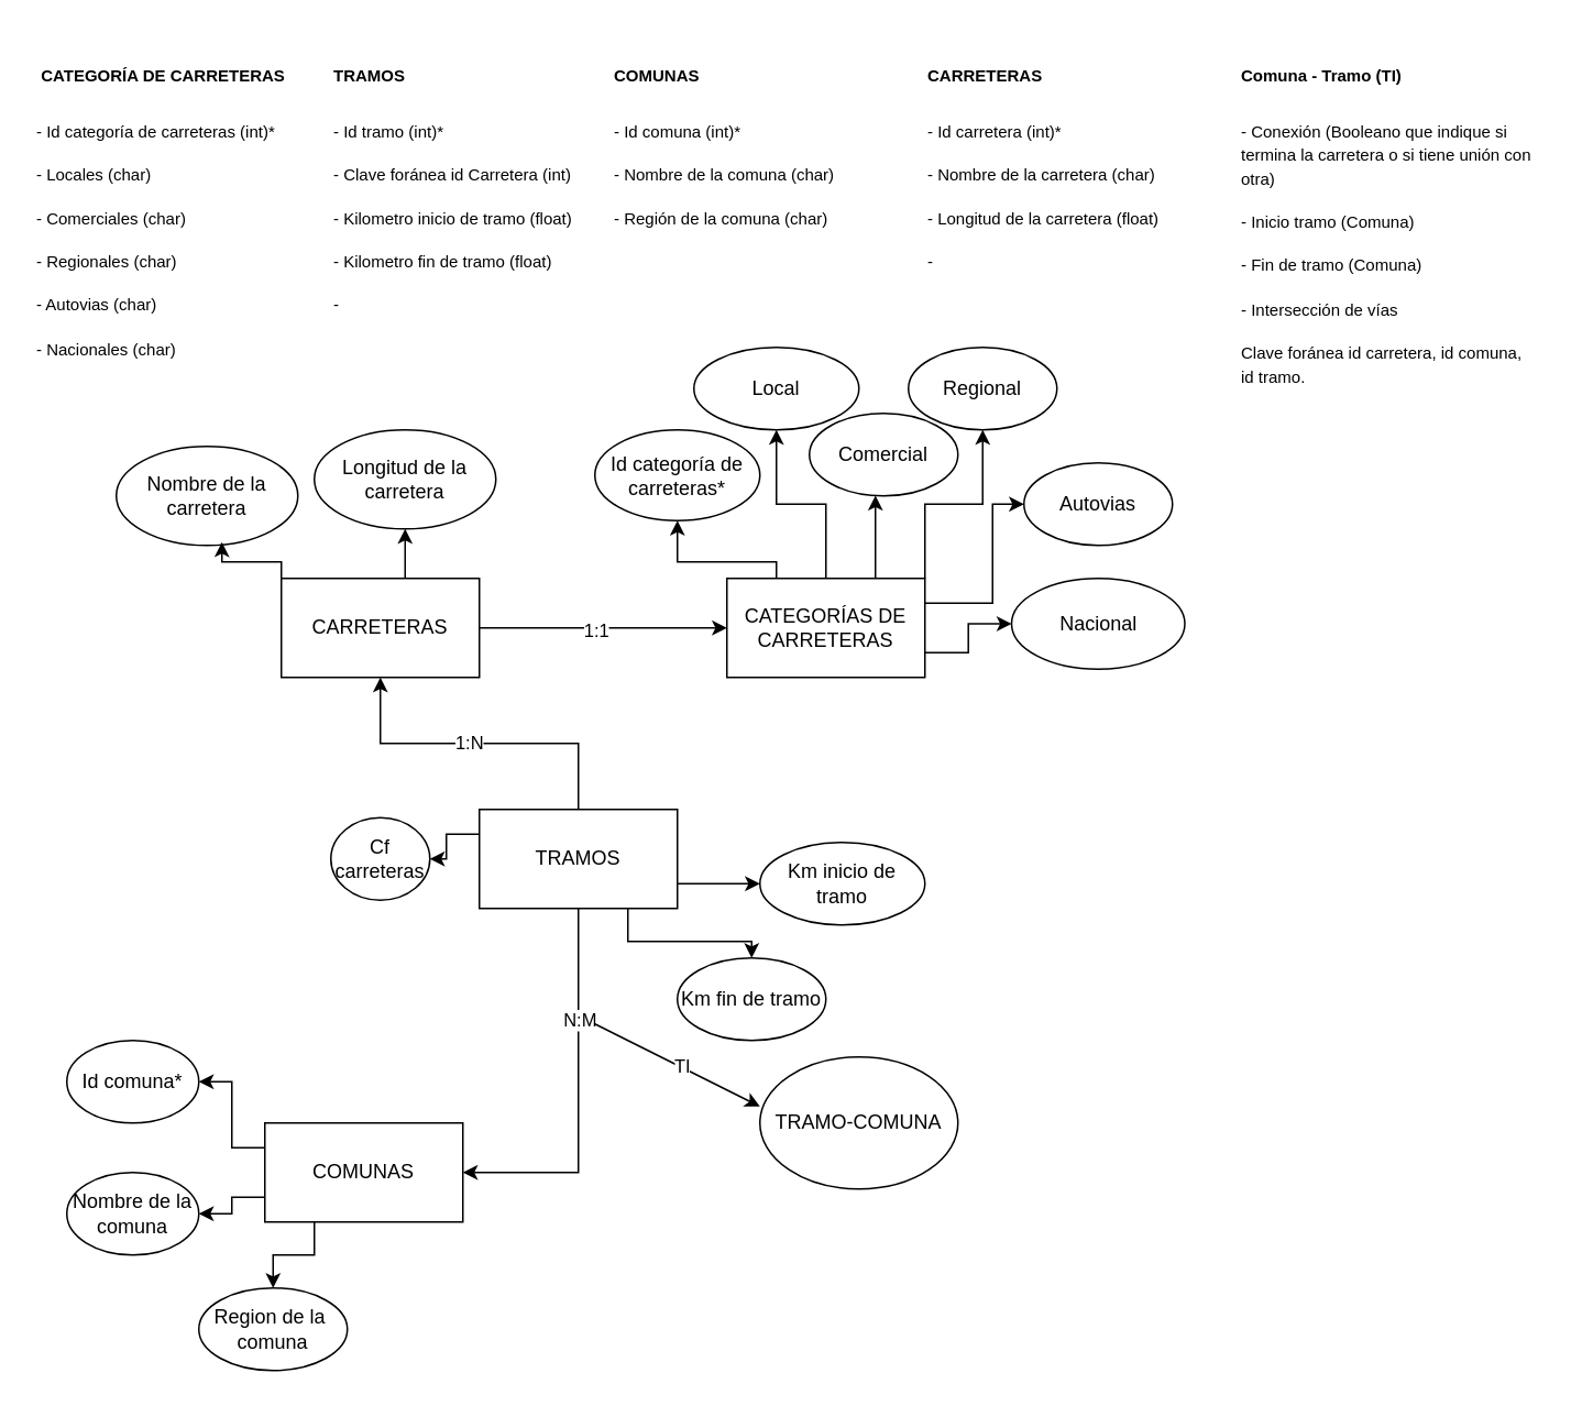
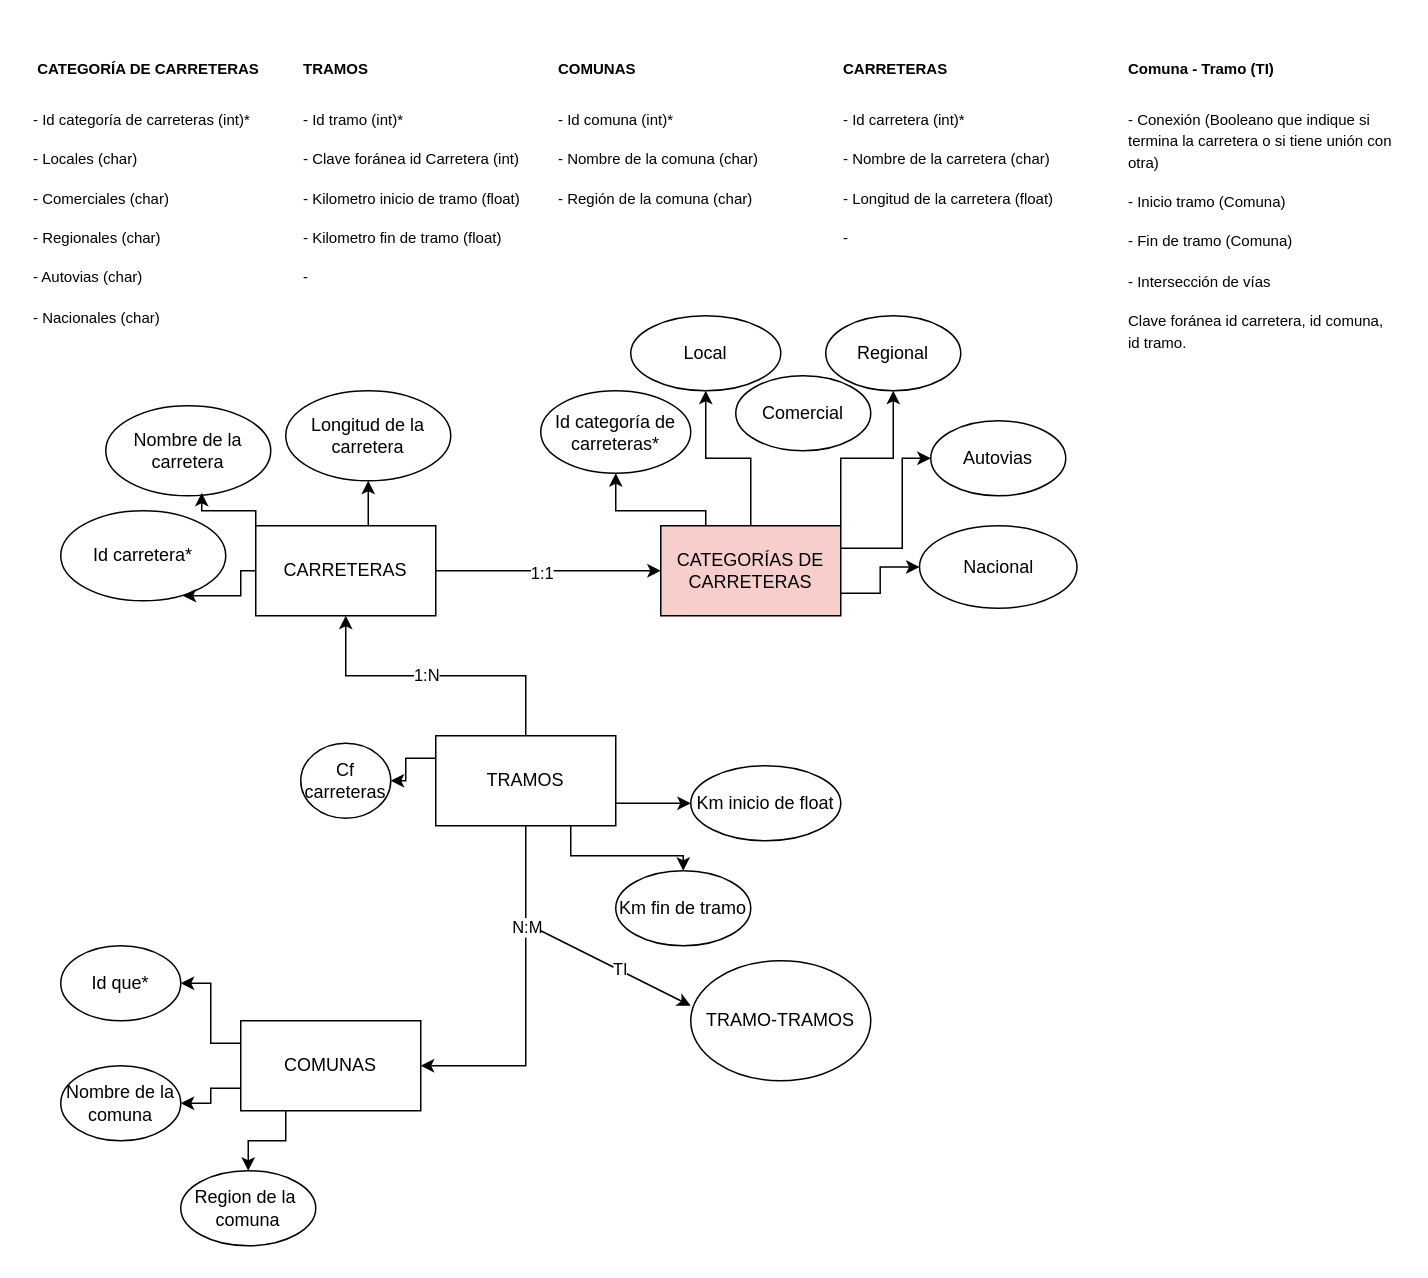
  <mxCell id="0" />
  <mxCell id="1" parent="0" />
  <mxCell id="2" value="&lt;h1 style=&quot;margin-top: 0px;&quot;&gt;&lt;span style=&quot;font-size: 10px;&quot;&gt;TRAMOS&lt;/span&gt;&lt;/h1&gt;&lt;p&gt;&lt;font style=&quot;font-size: 10px;&quot;&gt;- Id tramo (int)*&lt;/font&gt;&lt;/p&gt;&lt;p&gt;&lt;font style=&quot;font-size: 10px;&quot;&gt;- Clave foránea id Carretera (int)&amp;nbsp;&lt;/font&gt;&lt;/p&gt;&lt;p&gt;&lt;font style=&quot;font-size: 10px;&quot;&gt;- Kilometro inicio de tramo (float)&lt;/font&gt;&lt;/p&gt;&lt;p&gt;&lt;font style=&quot;font-size: 10px;&quot;&gt;- Kilometro fin de tramo (float)&lt;/font&gt;&lt;/p&gt;&lt;p&gt;&lt;font style=&quot;font-size: 10px;&quot;&gt;-&amp;nbsp;&lt;/font&gt;&lt;/p&gt;" style="text;html=1;whiteSpace=wrap;overflow=hidden;rounded=0;" vertex="1" parent="1"><mxGeometry x="200" y="20" width="180" height="200" as="geometry" /></mxCell>
  <mxCell id="3" value="&lt;h1 style=&quot;margin-top: 0px;&quot;&gt;&lt;font style=&quot;font-size: 10px;&quot;&gt;&amp;nbsp;CATEGORÍA DE CARRETERAS&lt;/font&gt;&lt;/h1&gt;&lt;p&gt;&lt;font style=&quot;font-size: 10px;&quot;&gt;- Id categoría de carreteras (int)*&lt;/font&gt;&lt;/p&gt;&lt;p&gt;&lt;font style=&quot;font-size: 10px;&quot;&gt;- Locales (char)&lt;/font&gt;&lt;/p&gt;&lt;p&gt;&lt;font style=&quot;font-size: 10px;&quot;&gt;- Comerciales&amp;nbsp;&lt;/font&gt;&lt;span style=&quot;font-size: 10px; background-color: initial;&quot;&gt;(char)&lt;/span&gt;&lt;/p&gt;&lt;p&gt;&lt;font style=&quot;font-size: 10px;&quot;&gt;- Regionales&amp;nbsp;&lt;/font&gt;&lt;span style=&quot;font-size: 10px; background-color: initial;&quot;&gt;(char)&lt;/span&gt;&lt;/p&gt;&lt;p&gt;&lt;font style=&quot;font-size: 10px;&quot;&gt;- Autovias&amp;nbsp;&lt;/font&gt;&lt;span style=&quot;font-size: 10px; background-color: initial;&quot;&gt;(char)&lt;/span&gt;&lt;/p&gt;&lt;p&gt;&lt;font style=&quot;font-size: 10px;&quot;&gt;- Nacionales&amp;nbsp;&lt;/font&gt;&lt;span style=&quot;font-size: 10px; background-color: initial;&quot;&gt;(char)&lt;/span&gt;&lt;/p&gt;&lt;p&gt;&lt;br&gt;&lt;/p&gt;" style="text;html=1;whiteSpace=wrap;overflow=hidden;rounded=0;" vertex="1" parent="1"><mxGeometry x="20" y="20" width="180" height="200" as="geometry" /></mxCell>
  <mxCell id="4" value="&lt;h1 style=&quot;margin-top: 0px;&quot;&gt;&lt;span style=&quot;font-size: 10px;&quot;&gt;COMUNAS&lt;/span&gt;&lt;/h1&gt;&lt;p&gt;&lt;font style=&quot;font-size: 10px;&quot;&gt;- Id comuna (int)*&lt;/font&gt;&lt;/p&gt;&lt;p&gt;&lt;font style=&quot;font-size: 10px;&quot;&gt;- Nombre de la comuna (char)&lt;br&gt;&lt;/font&gt;&lt;/p&gt;&lt;p&gt;&lt;font style=&quot;font-size: 10px;&quot;&gt;- Región de la comuna (char)&lt;/font&gt;&lt;/p&gt;" style="text;html=1;whiteSpace=wrap;overflow=hidden;rounded=0;" vertex="1" parent="1"><mxGeometry x="370" y="20" width="180" height="220" as="geometry" /></mxCell>
  <mxCell id="5" value="&lt;h1 style=&quot;margin-top: 0px;&quot;&gt;&lt;span style=&quot;font-size: 10px;&quot;&gt;CARRETERAS&lt;/span&gt;&lt;/h1&gt;&lt;p&gt;&lt;font style=&quot;font-size: 10px;&quot;&gt;- Id carretera (int)*&lt;/font&gt;&lt;/p&gt;&lt;p&gt;&lt;font style=&quot;font-size: 10px;&quot;&gt;- Nombre de la carretera (char)&lt;/font&gt;&lt;/p&gt;&lt;p&gt;&lt;font style=&quot;font-size: 10px;&quot;&gt;- Longitud de la carretera (float)&lt;/font&gt;&lt;/p&gt;&lt;p&gt;&lt;font style=&quot;font-size: 10px;&quot;&gt;-&amp;nbsp;&lt;/font&gt;&lt;/p&gt;" style="text;html=1;whiteSpace=wrap;overflow=hidden;rounded=0;" vertex="1" parent="1"><mxGeometry x="560" y="20" width="180" height="220" as="geometry" /></mxCell>
  <mxCell id="6" value="&lt;h1 style=&quot;margin-top: 0px;&quot;&gt;&lt;span style=&quot;font-size: 10px;&quot;&gt;Comuna - Tramo (TI)&lt;/span&gt;&lt;/h1&gt;&lt;p&gt;&lt;font style=&quot;font-size: 10px;&quot;&gt;- Conexión (Booleano que indique si termina la carretera o si tiene unión con otra)&lt;span style=&quot;white-space: pre;&quot;&gt;&#09;&lt;/span&gt;&lt;/font&gt;&lt;/p&gt;&lt;p&gt;&lt;font style=&quot;font-size: 10px;&quot;&gt;- Inicio tramo (Comuna)&amp;nbsp;&lt;/font&gt;&lt;/p&gt;&lt;p&gt;&lt;font style=&quot;font-size: 10px;&quot;&gt;- Fin de tramo&amp;nbsp;&lt;/font&gt;&lt;span style=&quot;font-size: 10px; background-color: initial;&quot;&gt;(Comuna)&lt;/span&gt;&lt;/p&gt;&lt;p&gt;&lt;font style=&quot;font-size: 10px;&quot;&gt;- Intersección de vías&amp;nbsp;&lt;/font&gt;&lt;/p&gt;&lt;p&gt;&lt;span style=&quot;font-size: 10px;&quot;&gt;Clave foránea id carretera, id comuna, id tramo.&lt;/span&gt;&lt;/p&gt;" style="text;html=1;whiteSpace=wrap;overflow=hidden;rounded=0;" vertex="1" parent="1"><mxGeometry x="750" y="20" width="180" height="220" as="geometry" /></mxCell>
  <mxCell id="7" style="edgeStyle=orthogonalEdgeStyle;rounded=0;orthogonalLoop=1;jettySize=auto;html=1;exitX=0.5;exitY=0;exitDx=0;exitDy=0;entryX=0.5;entryY=1;entryDx=0;entryDy=0;" edge="1" parent="1" source="14" target="18"><mxGeometry relative="1" as="geometry"><mxPoint x="240" y="400" as="targetPoint" /></mxGeometry></mxCell>
  <mxCell id="8" value="1:N" style="edgeLabel;html=1;align=center;verticalAlign=middle;resizable=0;points=[];" connectable="0" vertex="1" parent="7"><mxGeometry x="0.067" y="-1" relative="1" as="geometry"><mxPoint as="offset" /></mxGeometry></mxCell>
  <mxCell id="9" style="edgeStyle=orthogonalEdgeStyle;rounded=0;orthogonalLoop=1;jettySize=auto;html=1;entryX=1;entryY=0.5;entryDx=0;entryDy=0;" edge="1" parent="1" source="14" target="22"><mxGeometry relative="1" as="geometry"><mxPoint x="240" y="610" as="targetPoint" /><Array as="points"><mxPoint x="350" y="710" /></Array></mxGeometry></mxCell>
  <mxCell id="10" value="N:M" style="edgeLabel;html=1;align=center;verticalAlign=middle;resizable=0;points=[];" connectable="0" vertex="1" parent="9"><mxGeometry x="-0.418" relative="1" as="geometry"><mxPoint as="offset" /></mxGeometry></mxCell>
  <mxCell id="11" style="edgeStyle=orthogonalEdgeStyle;rounded=0;orthogonalLoop=1;jettySize=auto;html=1;exitX=1;exitY=0.75;exitDx=0;exitDy=0;entryX=0;entryY=0.5;entryDx=0;entryDy=0;" edge="1" parent="1" source="14" target="44"><mxGeometry relative="1" as="geometry"><mxPoint x="460" y="535" as="targetPoint" /></mxGeometry></mxCell>
  <mxCell id="12" style="edgeStyle=orthogonalEdgeStyle;rounded=0;orthogonalLoop=1;jettySize=auto;html=1;exitX=0.75;exitY=1;exitDx=0;exitDy=0;" edge="1" parent="1" source="14" target="45"><mxGeometry relative="1" as="geometry"><mxPoint x="450" y="600" as="targetPoint" /><Array as="points"><mxPoint x="380" y="570" /></Array></mxGeometry></mxCell>
  <mxCell id="13" style="edgeStyle=orthogonalEdgeStyle;rounded=0;orthogonalLoop=1;jettySize=auto;html=1;exitX=0;exitY=0.25;exitDx=0;exitDy=0;" edge="1" parent="1" source="14" target="46"><mxGeometry relative="1" as="geometry"><mxPoint x="200" y="490" as="targetPoint" /></mxGeometry></mxCell>
  <mxCell id="14" value="TRAMOS" style="rounded=0;whiteSpace=wrap;html=1;" vertex="1" parent="1"><mxGeometry x="290" y="490" width="120" height="60" as="geometry" /></mxCell>
  <mxCell id="15" style="edgeStyle=orthogonalEdgeStyle;rounded=0;orthogonalLoop=1;jettySize=auto;html=1;exitX=1;exitY=0.5;exitDx=0;exitDy=0;entryX=0;entryY=0.5;entryDx=0;entryDy=0;" edge="1" parent="1" source="18" target="29"><mxGeometry relative="1" as="geometry"><mxPoint x="360" y="380" as="targetPoint" /></mxGeometry></mxCell>
  <mxCell id="16" value="1:1" style="edgeLabel;html=1;align=center;verticalAlign=middle;resizable=0;points=[];" connectable="0" vertex="1" parent="15"><mxGeometry x="-0.067" y="-1" relative="1" as="geometry"><mxPoint as="offset" /></mxGeometry></mxCell>
  <mxCell id="17" style="edgeStyle=orthogonalEdgeStyle;rounded=0;orthogonalLoop=1;jettySize=auto;html=1;exitX=0.5;exitY=0;exitDx=0;exitDy=0;entryX=0.5;entryY=1;entryDx=0;entryDy=0;" edge="1" parent="1" source="18" target="37"><mxGeometry relative="1" as="geometry" /></mxCell>
  <mxCell id="18" value="CARRETERAS" style="rounded=0;whiteSpace=wrap;html=1;" vertex="1" parent="1"><mxGeometry x="170" y="350" width="120" height="60" as="geometry" /></mxCell>
  <mxCell id="19" style="edgeStyle=orthogonalEdgeStyle;rounded=0;orthogonalLoop=1;jettySize=auto;html=1;exitX=0;exitY=0.25;exitDx=0;exitDy=0;" edge="1" parent="1" source="22" target="47"><mxGeometry relative="1" as="geometry"><mxPoint x="180" y="630" as="targetPoint" /></mxGeometry></mxCell>
  <mxCell id="20" style="edgeStyle=orthogonalEdgeStyle;rounded=0;orthogonalLoop=1;jettySize=auto;html=1;exitX=0;exitY=0.75;exitDx=0;exitDy=0;" edge="1" parent="1" source="22" target="48"><mxGeometry relative="1" as="geometry"><mxPoint x="110" y="740" as="targetPoint" /></mxGeometry></mxCell>
  <mxCell id="21" style="edgeStyle=orthogonalEdgeStyle;rounded=0;orthogonalLoop=1;jettySize=auto;html=1;exitX=0.25;exitY=1;exitDx=0;exitDy=0;" edge="1" parent="1" source="22" target="49"><mxGeometry relative="1" as="geometry"><mxPoint x="170" y="790" as="targetPoint" /></mxGeometry></mxCell>
  <mxCell id="22" value="COMUNAS" style="rounded=0;whiteSpace=wrap;html=1;" vertex="1" parent="1"><mxGeometry x="160" y="680" width="120" height="60" as="geometry" /></mxCell>
  <mxCell id="23" style="edgeStyle=orthogonalEdgeStyle;rounded=0;orthogonalLoop=1;jettySize=auto;html=1;exitX=0.25;exitY=0;exitDx=0;exitDy=0;" edge="1" parent="1" source="29" target="38"><mxGeometry relative="1" as="geometry"><mxPoint x="410" y="310" as="targetPoint" /><Array as="points"><mxPoint x="470" y="340" /><mxPoint x="410" y="340" /></Array></mxGeometry></mxCell>
  <mxCell id="24" style="edgeStyle=orthogonalEdgeStyle;rounded=0;orthogonalLoop=1;jettySize=auto;html=1;exitX=0.5;exitY=0;exitDx=0;exitDy=0;" edge="1" parent="1" source="29" target="39"><mxGeometry relative="1" as="geometry"><mxPoint x="480" y="290" as="targetPoint" /></mxGeometry></mxCell>
- <mxCell id="25" style="edgeStyle=orthogonalEdgeStyle;rounded=0;orthogonalLoop=1;jettySize=auto;html=1;exitX=0.75;exitY=0;exitDx=0;exitDy=0;" edge="1" parent="1" source="29" target="40"><mxGeometry relative="1" as="geometry"><mxPoint x="520" y="300" as="targetPoint" /><Array as="points"><mxPoint x="530" y="310" /><mxPoint x="530" y="310" /></Array></mxGeometry></mxCell>
  <mxCell id="26" style="edgeStyle=orthogonalEdgeStyle;rounded=0;orthogonalLoop=1;jettySize=auto;html=1;exitX=1;exitY=0;exitDx=0;exitDy=0;" edge="1" parent="1" source="29" target="41"><mxGeometry relative="1" as="geometry"><mxPoint x="610" y="300" as="targetPoint" /></mxGeometry></mxCell>
  <mxCell id="27" style="edgeStyle=orthogonalEdgeStyle;rounded=0;orthogonalLoop=1;jettySize=auto;html=1;exitX=1;exitY=0.25;exitDx=0;exitDy=0;" edge="1" parent="1" source="29" target="42"><mxGeometry relative="1" as="geometry"><mxPoint x="620" y="340" as="targetPoint" /><Array as="points"><mxPoint x="601" y="365" /></Array></mxGeometry></mxCell>
  <mxCell id="28" style="edgeStyle=orthogonalEdgeStyle;rounded=0;orthogonalLoop=1;jettySize=auto;html=1;exitX=1;exitY=0.75;exitDx=0;exitDy=0;" edge="1" parent="1" source="29" target="43"><mxGeometry relative="1" as="geometry"><mxPoint x="620" y="395" as="targetPoint" /></mxGeometry></mxCell>
- <mxCell id="29" value="CATEGORÍAS DE CARRETERAS" style="rounded=0;whiteSpace=wrap;html=1;" vertex="1" parent="1"><mxGeometry x="440" y="350" width="120" height="60" as="geometry" /></mxCell>
+ <mxCell id="29" value="CATEGORÍAS DE CARRETERAS" style="rounded=0;whiteSpace=wrap;html=1;fillColor=#f8cecc;" vertex="1" parent="1"><mxGeometry x="440" y="350" width="120" height="60" as="geometry" /></mxCell>
  <mxCell id="30" value="" style="endArrow=classic;html=1;rounded=0;" edge="1" parent="1"><mxGeometry width="50" height="50" relative="1" as="geometry"><mxPoint x="360" y="620" as="sourcePoint" /><mxPoint x="460" y="670" as="targetPoint" /></mxGeometry></mxCell>
  <mxCell id="31" value="TI" style="edgeLabel;html=1;align=center;verticalAlign=middle;resizable=0;points=[];" connectable="0" vertex="1" parent="30"><mxGeometry x="0.029" y="1" relative="1" as="geometry"><mxPoint as="offset" /></mxGeometry></mxCell>
- <mxCell id="32" value="TRAMO-COMUNA" style="ellipse;whiteSpace=wrap;html=1;" vertex="1" parent="1"><mxGeometry x="460" y="640" width="120" height="80" as="geometry" /></mxCell>
+ <mxCell id="32" value="TRAMO-TRAMOS" style="ellipse;whiteSpace=wrap;html=1;" vertex="1" parent="1"><mxGeometry x="460" y="640" width="120" height="80" as="geometry" /></mxCell>
+ <mxCell id="33" value="Id carretera*" style="ellipse;whiteSpace=wrap;html=1;" vertex="1" parent="1"><mxGeometry x="40" y="340" width="110" height="60" as="geometry" /></mxCell>
+ <mxCell id="34" style="edgeStyle=orthogonalEdgeStyle;rounded=0;orthogonalLoop=1;jettySize=auto;html=1;entryX=0.739;entryY=0.944;entryDx=0;entryDy=0;entryPerimeter=0;" edge="1" parent="1" source="18" target="33"><mxGeometry relative="1" as="geometry"><Array as="points"><mxPoint x="160" y="380" /><mxPoint x="160" y="397" /></Array></mxGeometry></mxCell>
  <mxCell id="35" value="Nombre de la carretera" style="ellipse;whiteSpace=wrap;html=1;" vertex="1" parent="1"><mxGeometry x="70" y="270" width="110" height="60" as="geometry" /></mxCell>
  <mxCell id="36" style="edgeStyle=orthogonalEdgeStyle;rounded=0;orthogonalLoop=1;jettySize=auto;html=1;exitX=0;exitY=0;exitDx=0;exitDy=0;entryX=0.582;entryY=0.967;entryDx=0;entryDy=0;entryPerimeter=0;" edge="1" parent="1" source="18" target="35"><mxGeometry relative="1" as="geometry"><Array as="points"><mxPoint x="170" y="340" /><mxPoint x="134" y="340" /></Array></mxGeometry></mxCell>
  <mxCell id="37" value="Longitud de la carretera" style="ellipse;whiteSpace=wrap;html=1;" vertex="1" parent="1"><mxGeometry x="190" y="260" width="110" height="60" as="geometry" /></mxCell>
  <mxCell id="38" value="Id categoría de carreteras*" style="ellipse;whiteSpace=wrap;html=1;" vertex="1" parent="1"><mxGeometry x="360" y="260" width="100" height="55" as="geometry" /></mxCell>
  <mxCell id="39" value="Local" style="ellipse;whiteSpace=wrap;html=1;" vertex="1" parent="1"><mxGeometry x="420" y="210" width="100" height="50" as="geometry" /></mxCell>
  <mxCell id="40" value="Comercial" style="ellipse;whiteSpace=wrap;html=1;" vertex="1" parent="1"><mxGeometry x="490" y="250" width="90" height="50" as="geometry" /></mxCell>
  <mxCell id="41" value="Regional" style="ellipse;whiteSpace=wrap;html=1;" vertex="1" parent="1"><mxGeometry x="550" y="210" width="90" height="50" as="geometry" /></mxCell>
  <mxCell id="42" value="Autovias" style="ellipse;whiteSpace=wrap;html=1;" vertex="1" parent="1"><mxGeometry x="620" y="280" width="90" height="50" as="geometry" /></mxCell>
  <mxCell id="43" value="Nacional" style="ellipse;whiteSpace=wrap;html=1;" vertex="1" parent="1"><mxGeometry x="612.5" y="350" width="105" height="55" as="geometry" /></mxCell>
- <mxCell id="44" value="Km inicio de tramo" style="ellipse;whiteSpace=wrap;html=1;" vertex="1" parent="1"><mxGeometry x="460" y="510" width="100" height="50" as="geometry" /></mxCell>
+ <mxCell id="44" value="Km inicio de float" style="ellipse;whiteSpace=wrap;html=1;" vertex="1" parent="1"><mxGeometry x="460" y="510" width="100" height="50" as="geometry" /></mxCell>
  <mxCell id="45" value="Km fin de tramo" style="ellipse;whiteSpace=wrap;html=1;" vertex="1" parent="1"><mxGeometry x="410" y="580" width="90" height="50" as="geometry" /></mxCell>
  <mxCell id="46" value="Cf carreteras" style="ellipse;whiteSpace=wrap;html=1;" vertex="1" parent="1"><mxGeometry x="200" y="495" width="60" height="50" as="geometry" /></mxCell>
- <mxCell id="47" value="Id comuna*" style="ellipse;whiteSpace=wrap;html=1;" vertex="1" parent="1"><mxGeometry x="40" y="630" width="80" height="50" as="geometry" /></mxCell>
+ <mxCell id="47" value="Id que*" style="ellipse;whiteSpace=wrap;html=1;" vertex="1" parent="1"><mxGeometry x="40" y="630" width="80" height="50" as="geometry" /></mxCell>
  <mxCell id="48" value="Nombre de la comuna" style="ellipse;whiteSpace=wrap;html=1;" vertex="1" parent="1"><mxGeometry x="40" y="710" width="80" height="50" as="geometry" /></mxCell>
  <mxCell id="49" value="Region de la&amp;nbsp; comuna" style="ellipse;whiteSpace=wrap;html=1;" vertex="1" parent="1"><mxGeometry x="120" y="780" width="90" height="50" as="geometry" /></mxCell>
